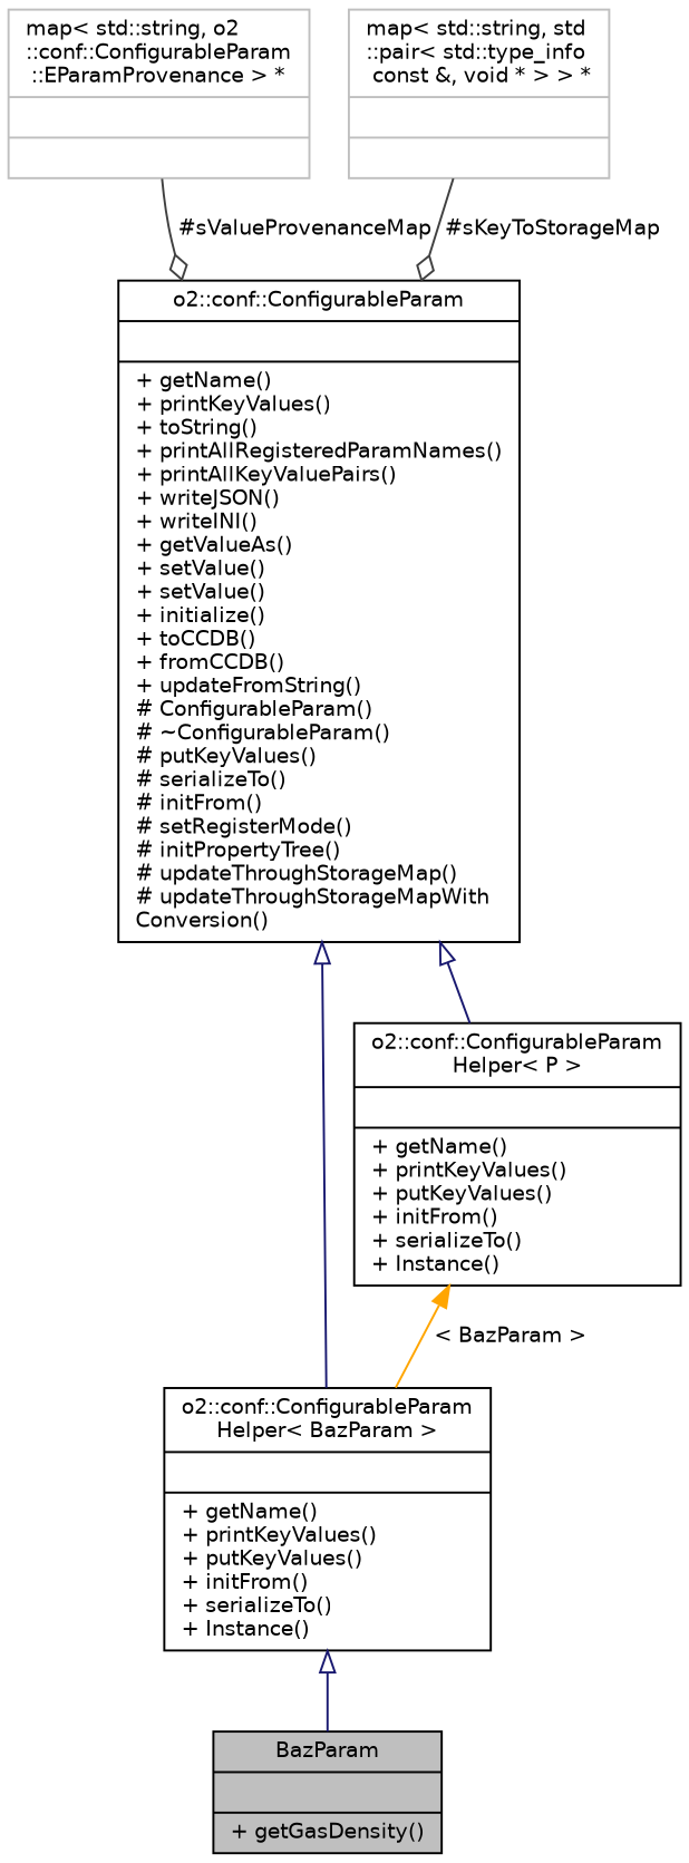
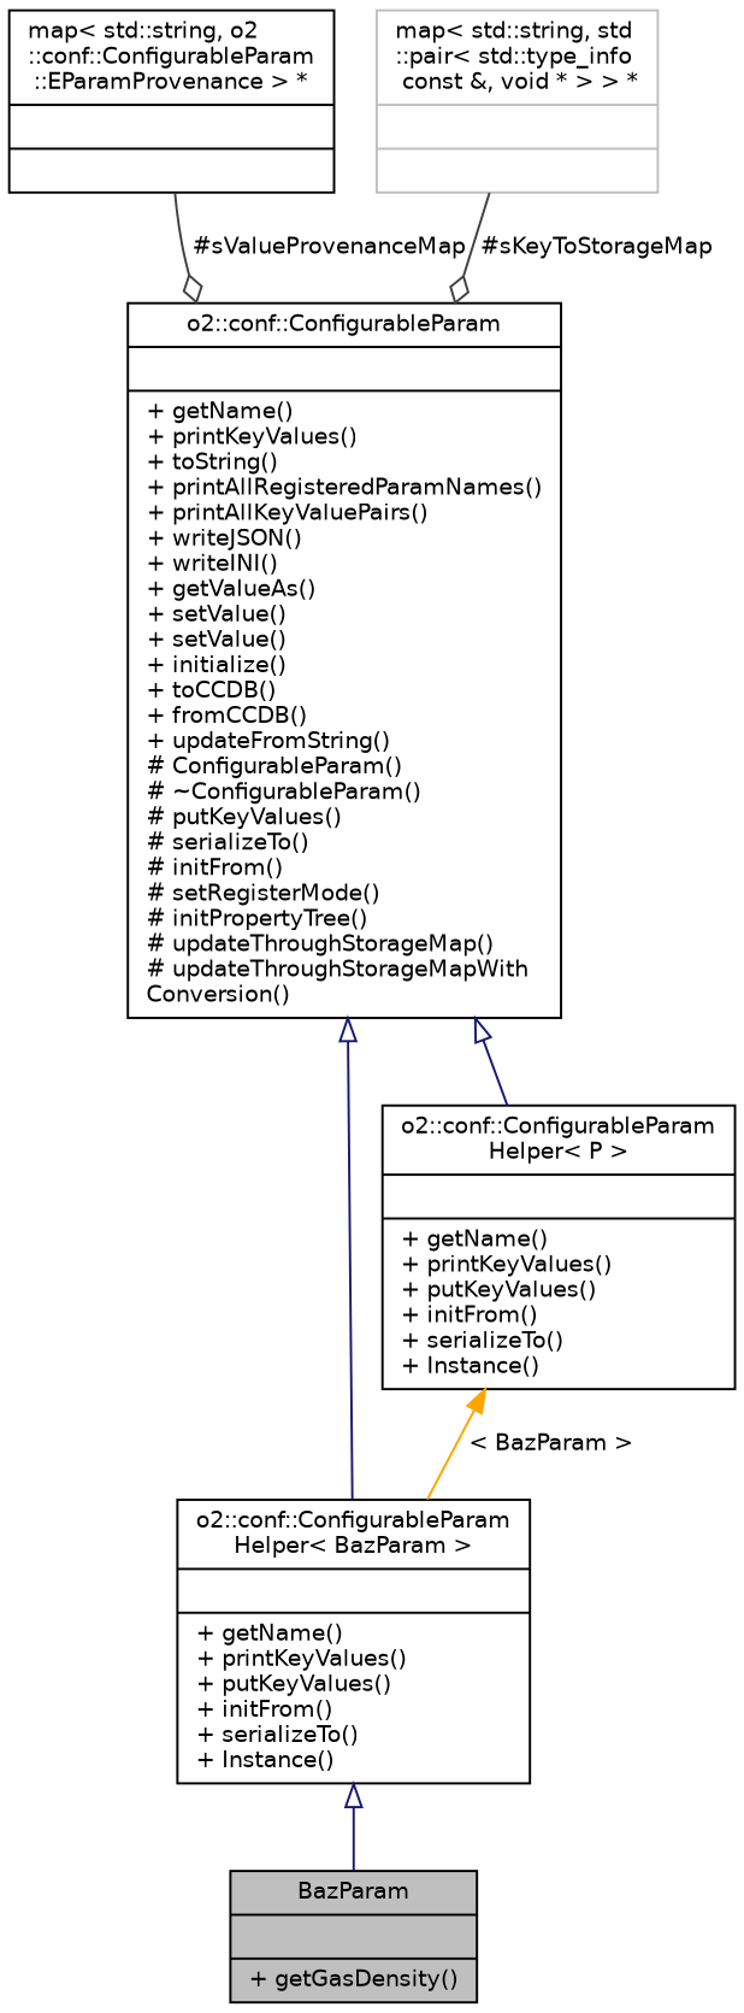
  digraph {
    node [color=black fontname=Helvetica fontsize=10 shape=record]
    edge [color=midnightblue dir=back fontname=Helvetica fontsize=10 labelfontname=Helvetica labelfontsize=10 style=solid]
    n1 [fillcolor=grey75 fontcolor=black height=0.2 label="{BazParam\n||+ getGasDensity()\l}" style=filled width=0.4]
    n2 [height=0.2 label="{o2::conf::ConfigurableParam\lHelper\< BazParam \>\n||+ getName()\l+ printKeyValues()\l+ putKeyValues()\l+ initFrom()\l+ serializeTo()\l+ Instance()\l}" width=0.4]
    n3 [height=0.2 label="{o2::conf::ConfigurableParam\n||+ getName()\l+ printKeyValues()\l+ toString()\l+ printAllRegisteredParamNames()\l+ printAllKeyValuePairs()\l+ writeJSON()\l+ writeINI()\l+ getValueAs()\l+ setValue()\l+ setValue()\l+ initialize()\l+ toCCDB()\l+ fromCCDB()\l+ updateFromString()\l# ConfigurableParam()\l# ~ConfigurableParam()\l# putKeyValues()\l# serializeTo()\l# initFrom()\l# setRegisterMode()\l# initPropertyTree()\l# updateThroughStorageMap()\l# updateThroughStorageMapWith\lConversion()\l}" width=0.4]
    n4 [height=0.2 label="{o2::conf::ConfigurableParam\lHelper\< P \>\n||+ getName()\l+ printKeyValues()\l+ putKeyValues()\l+ initFrom()\l+ serializeTo()\l+ Instance()\l}" width=0.4]
-   n5 [color=grey75 height=0.2 label="{map\< std::string, o2\l::conf::ConfigurableParam\l::EParamProvenance \> *\n||}" width=0.4]
+   n5 [height=0.2 label="{map\< std::string, o2\l::conf::ConfigurableParam\l::EParamProvenance \> *\n||}" width=0.4]
    n6 [color=grey75 height=0.2 label="{map\< std::string, std\l::pair\< std::type_info\l const &, void * \> \> *\n||}" width=0.4]
    n2 -> n1 [arrowtail=onormal]
    n3 -> n2 [arrowtail=onormal]
    n3 -> n4 [arrowtail=onormal]
    n4 -> n2 [color=orange label=" \< BazParam \>"]
    n5 -> n3 [arrowhead=odiamond color=grey25 label=" #sValueProvenanceMap" dir=""]
    n6 -> n3 [arrowhead=odiamond color=grey25 label=" #sKeyToStorageMap" dir=""]
  }
